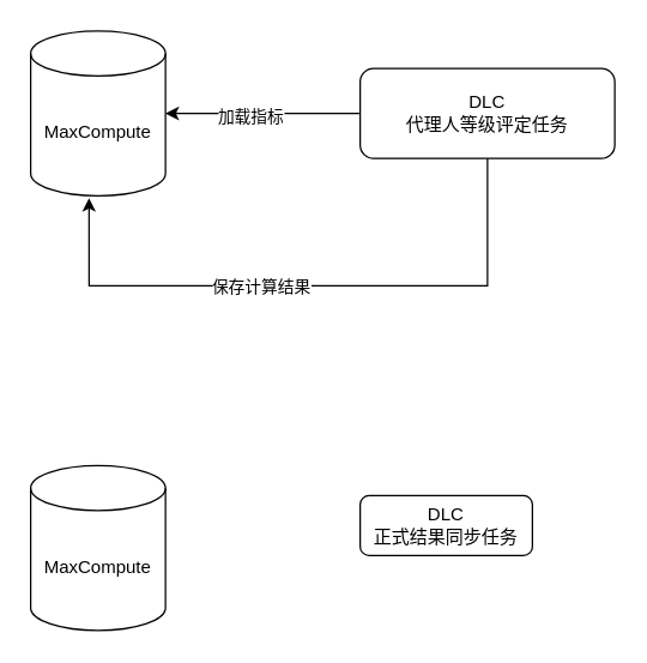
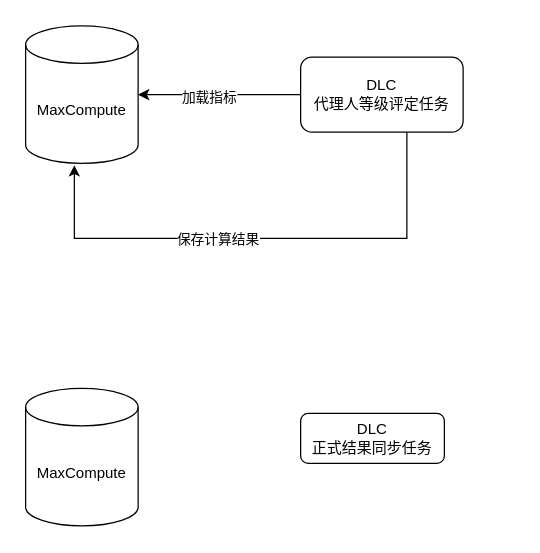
  <mxCell id="0" />
  <mxCell id="1" parent="0" />
  <mxCell id="2" value="MaxCompute" style="shape=cylinder3;whiteSpace=wrap;html=1;boundedLbl=1;backgroundOutline=1;size=15;" vertex="1" parent="1"><mxGeometry x="20" y="20" width="90" height="110" as="geometry" /></mxCell>
  <mxCell id="3" style="edgeStyle=orthogonalEdgeStyle;rounded=0;orthogonalLoop=1;jettySize=auto;html=1;" edge="1" parent="1" source="5" target="2"><mxGeometry relative="1" as="geometry" /></mxCell>
  <mxCell id="4" value="加载指标" style="edgeLabel;html=1;align=center;verticalAlign=middle;resizable=0;points=[];" vertex="1" connectable="0" parent="3"><mxGeometry x="0.139" y="1" relative="1" as="geometry"><mxPoint as="offset" /></mxGeometry></mxCell>
- <mxCell id="5" value="DLC&lt;div&gt;代理人等级评定任务&lt;/div&gt;" style="rounded=1;whiteSpace=wrap;html=1;" vertex="1" parent="1"><mxGeometry x="240" y="45" width="170" height="60" as="geometry" /></mxCell>
+ <mxCell id="5" value="DLC&lt;div&gt;代理人等级评定任务&lt;/div&gt;" style="rounded=1;whiteSpace=wrap;html=1;" vertex="1" parent="1"><mxGeometry x="240" y="45" width="130" height="60" as="geometry" /></mxCell>
  <mxCell id="6" style="edgeStyle=orthogonalEdgeStyle;rounded=0;orthogonalLoop=1;jettySize=auto;html=1;entryX=0.433;entryY=1.014;entryDx=0;entryDy=0;entryPerimeter=0;" edge="1" parent="1" source="5" target="2"><mxGeometry relative="1" as="geometry"><Array as="points"><mxPoint x="325" y="190" /><mxPoint x="59" y="190" /></Array></mxGeometry></mxCell>
  <mxCell id="7" value="保存计算结果" style="edgeLabel;html=1;align=center;verticalAlign=middle;resizable=0;points=[];" vertex="1" connectable="0" parent="6"><mxGeometry x="0.132" y="4" relative="1" as="geometry"><mxPoint x="-5" y="-4" as="offset" /></mxGeometry></mxCell>
  <mxCell id="8" value="MaxCompute" style="shape=cylinder3;whiteSpace=wrap;html=1;boundedLbl=1;backgroundOutline=1;size=15;" vertex="1" parent="1"><mxGeometry x="20" y="310" width="90" height="110" as="geometry" /></mxCell>
  <mxCell id="9" value="DLC&lt;div&gt;正式结果同步任务&lt;/div&gt;" style="rounded=1;whiteSpace=wrap;html=1;" vertex="1" parent="1"><mxGeometry x="240" y="330" width="115" height="40" as="geometry" /></mxCell>
